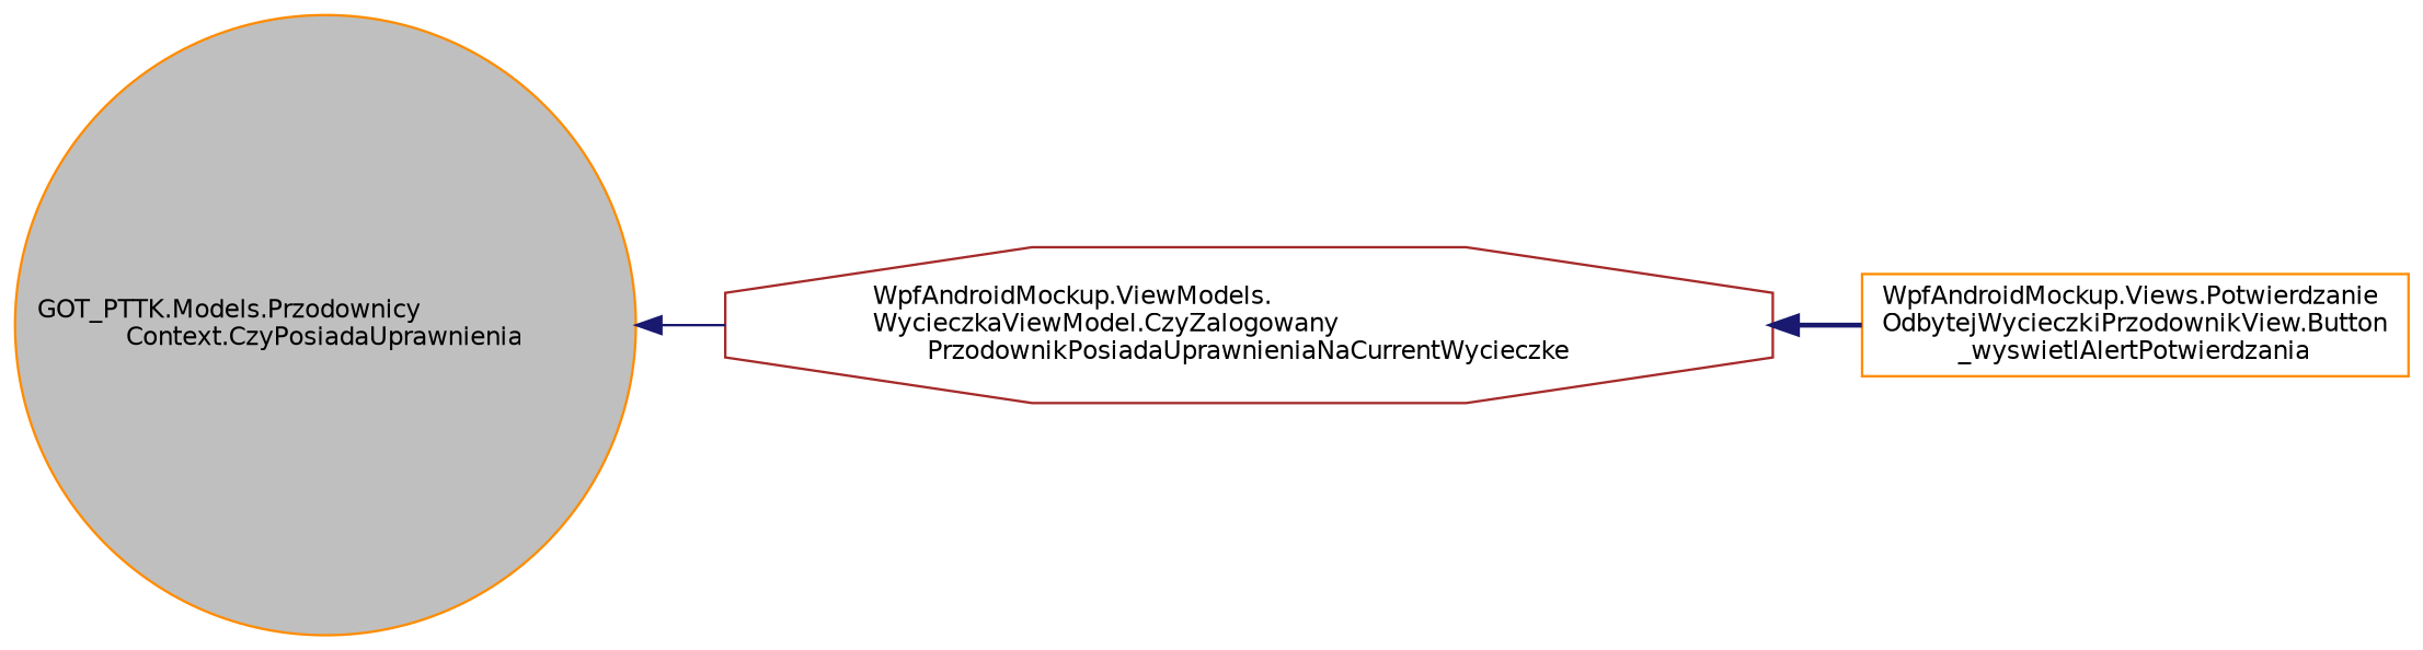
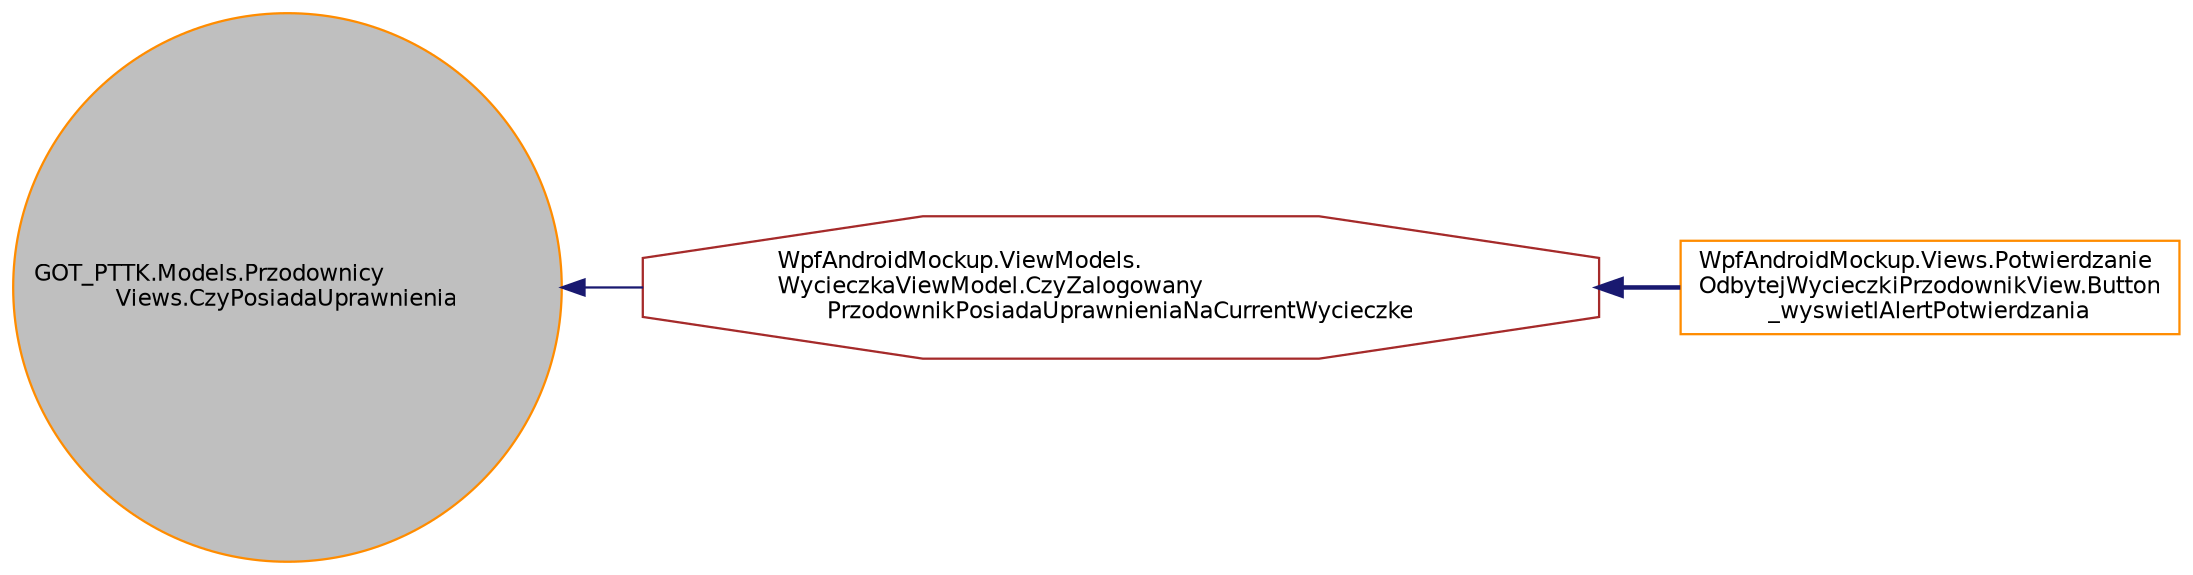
  digraph {
    rankdir=LR
    node [color=darkorange fillcolor=white fontname=Helvetica fontsize=10 style=filled]
    edge [color=midnightblue dir=back fontname=Helvetica fontsize=10 labelfontname=Helvetica labelfontsize=10]
-   n1 [fillcolor=grey75 fontcolor=black height=0.2 label="GOT_PTTK.Models.Przodownicy\lContext.CzyPosiadaUprawnienia" shape=circle width=0.4]
+   n1 [fillcolor=grey75 fontcolor=black height=0.2 label="GOT_PTTK.Models.Przodownicy\lViews.CzyPosiadaUprawnienia" shape=circle width=0.4]
    n2 [color=brown height=0.2 label="WpfAndroidMockup.ViewModels.\lWycieczkaViewModel.CzyZalogowany\lPrzodownikPosiadaUprawnieniaNaCurrentWycieczke" shape=octagon width=0.4]
    n3 [height=0.2 label="WpfAndroidMockup.Views.Potwierdzanie\lOdbytejWycieczkiPrzodownikView.Button\l_wyswietlAlertPotwierdzania" shape=box width=0.4]
    n1 -> n2 [style=solid]
    n2 -> n3 [style=bold]
  }
